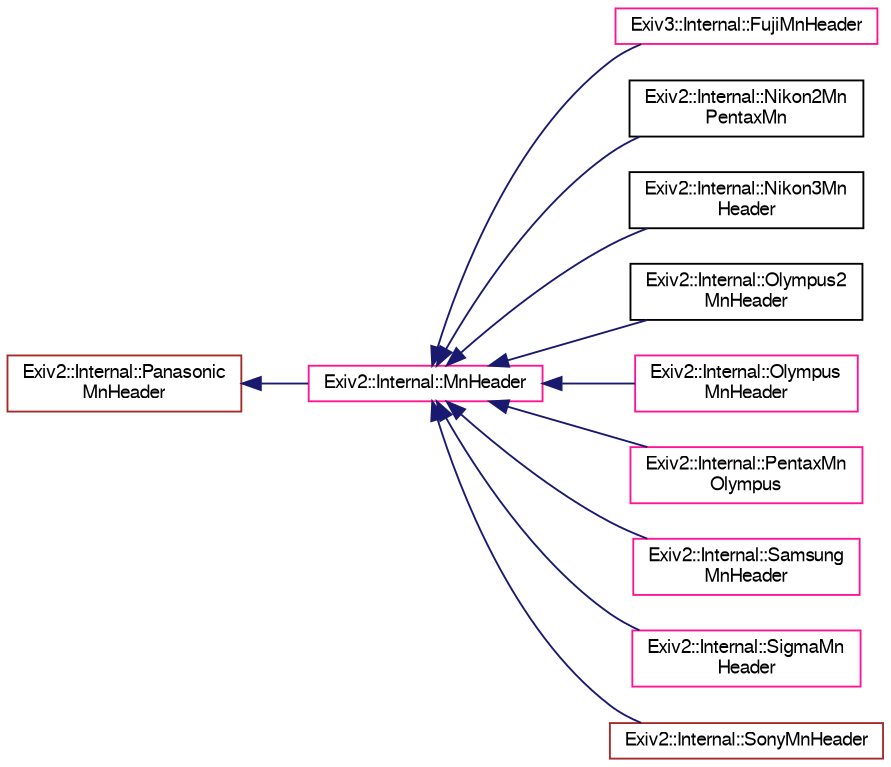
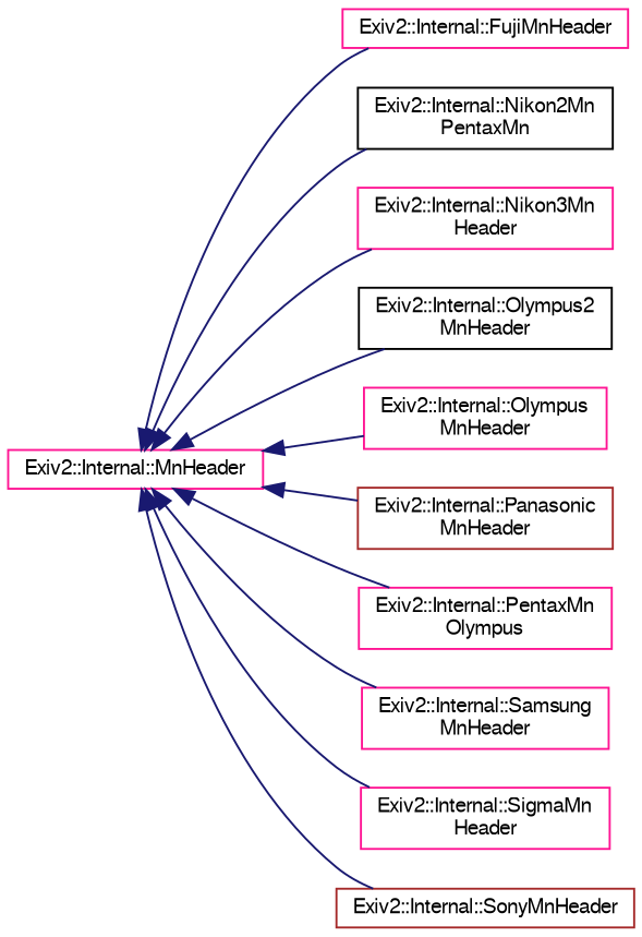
  digraph {
    rankdir=LR
    node [color=deeppink fillcolor=white fontname=FreeSans fontsize=10 shape=record style=filled]
    edge [color=midnightblue dir=back fontname=FreeSans fontsize=10 labelfontname=FreeSans labelfontsize=10 style=solid]
    n1 [height=0.2 label="Exiv2::Internal::MnHeader" width=0.4]
-   n2 [height=0.2 label="Exiv3::Internal::FujiMnHeader" width=0.4]
+   n2 [height=0.2 label="Exiv2::Internal::FujiMnHeader" width=0.4]
    n3 [color=black height=0.2 label="Exiv2::Internal::Nikon2Mn\lPentaxMn" width=0.4]
-   n4 [color=black height=0.2 label="Exiv2::Internal::Nikon3Mn\lHeader" width=0.4]
+   n4 [height=0.2 label="Exiv2::Internal::Nikon3Mn\lHeader" width=0.4]
    n5 [color=black height=0.2 label="Exiv2::Internal::Olympus2\lMnHeader" width=0.4]
    n6 [height=0.2 label="Exiv2::Internal::Olympus\lMnHeader" width=0.4]
    n7 [color=brown height=0.2 label="Exiv2::Internal::Panasonic\lMnHeader" width=0.4]
    n8 [height=0.2 label="Exiv2::Internal::PentaxMn\lOlympus" width=0.4]
    n9 [height=0.2 label="Exiv2::Internal::Samsung\lMnHeader" width=0.4]
    n10 [height=0.2 label="Exiv2::Internal::SigmaMn\lHeader" width=0.4]
    n11 [color=brown height=0.2 label="Exiv2::Internal::SonyMnHeader" width=0.4]
    n1 -> n2
    n1 -> n3
    n1 -> n4
    n1 -> n5
    n1 -> n6
-   n7 -> n1
+   n1 -> n7
    n1 -> n8
    n1 -> n9
    n1 -> n10
    n1 -> n11
  }
